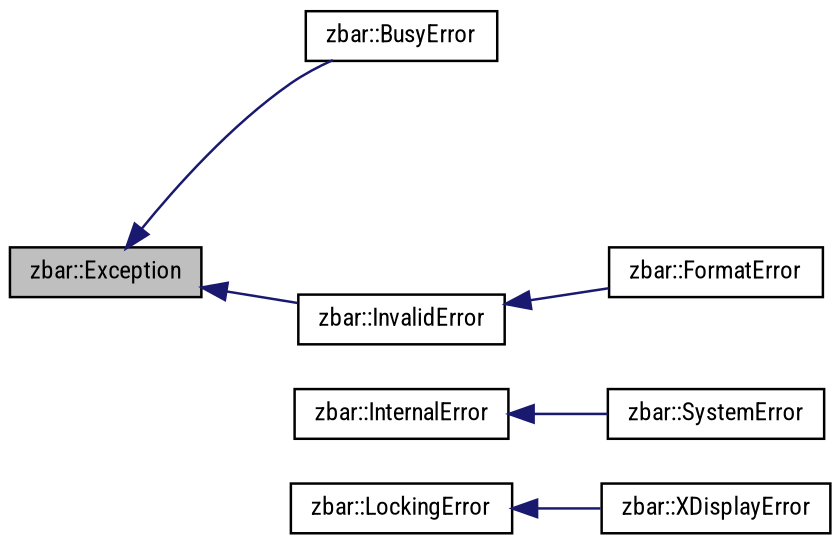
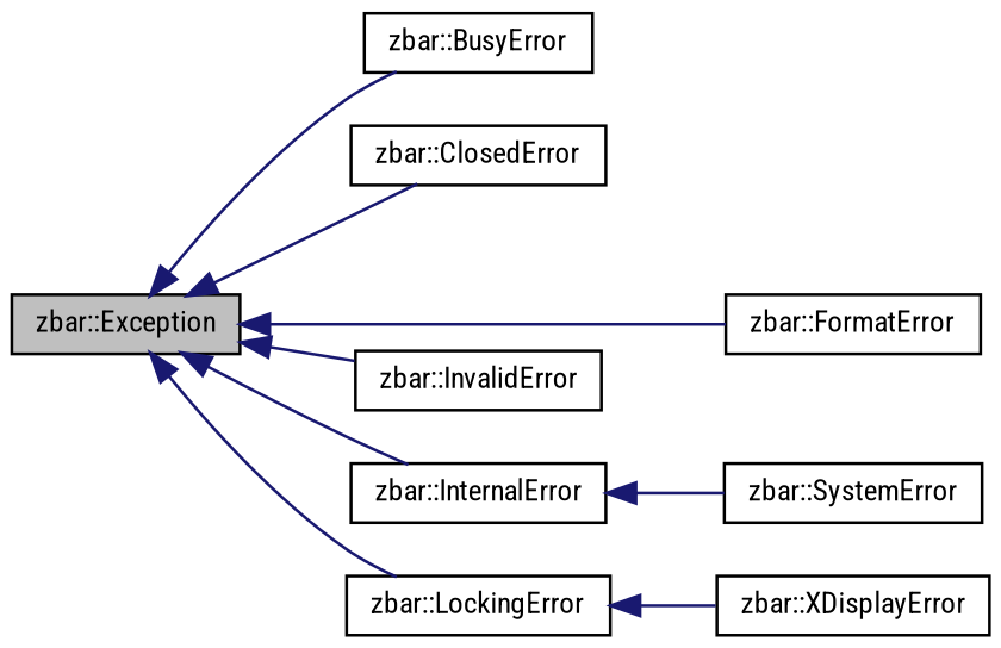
  digraph {
    fontname="Roboto Condensed"
    rankdir=LR
    node [color=black fillcolor=white fontname="Roboto Condensed" fontsize=10 shape=record style=filled]
    edge [color=midnightblue dir=back fontname="Roboto Condensed" fontsize=10 labelfontname=Helvetica labelfontsize=10 style=solid]
    n1 [fillcolor=grey75 fontcolor=black height=0.2 label="zbar::Exception" width=0.4]
    n2 [height=0.2 label="zbar::BusyError" width=0.4]
+   n3 [height=0.2 label="zbar::ClosedError" width=0.4]
    n4 [height=0.2 label="zbar::FormatError" width=0.4]
    n5 [height=0.2 label="zbar::InternalError" width=0.4]
    n6 [height=0.2 label="zbar::InvalidError" width=0.4]
    n7 [height=0.2 label="zbar::LockingError" width=0.4]
    n8 [height=0.2 label="zbar::SystemError" width=0.4]
    n9 [height=0.2 label="zbar::XDisplayError" width=0.4]
    n1 -> n2
-   n6 -> n4
+   n1 -> n3
+   n1 -> n4
+   n1 -> n5
    n1 -> n6
+   n1 -> n7
    n5 -> n8
    n7 -> n9
  }
